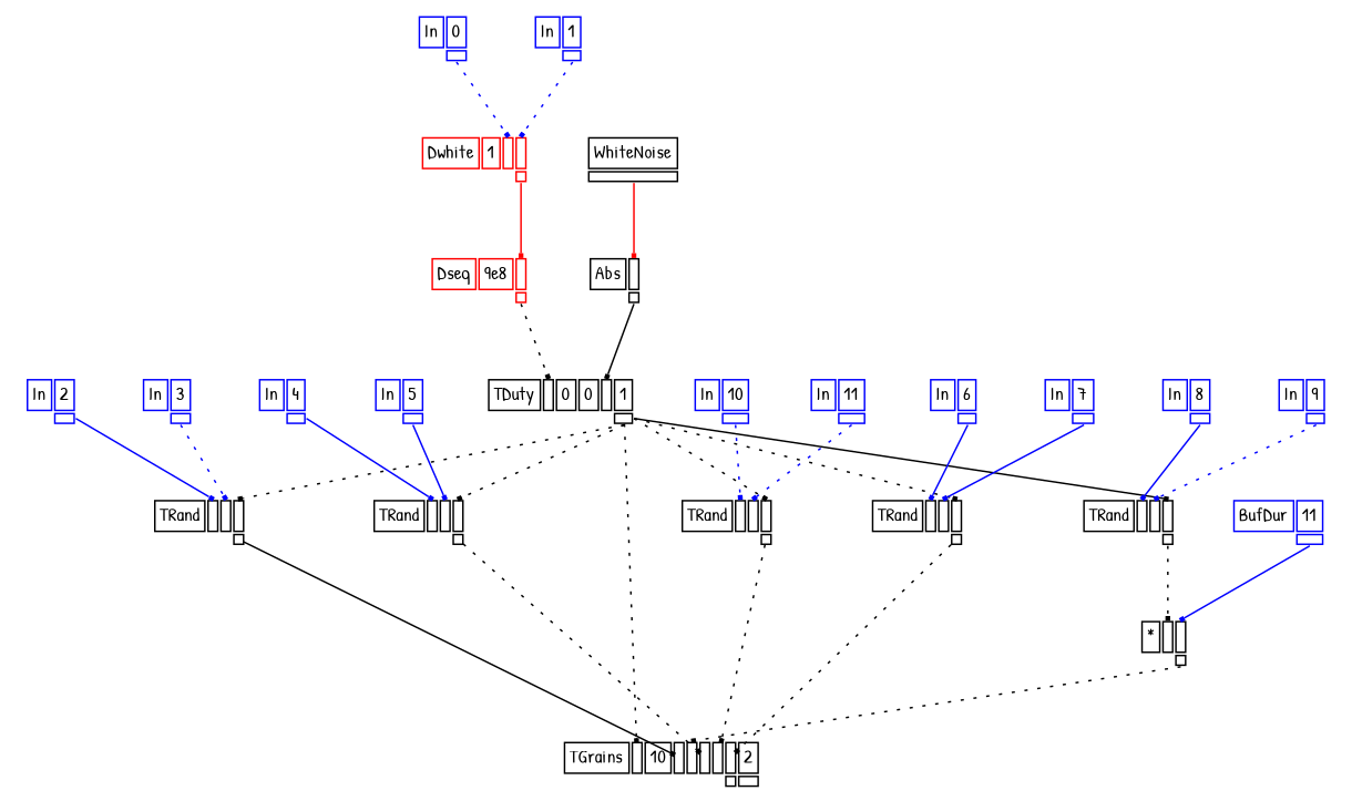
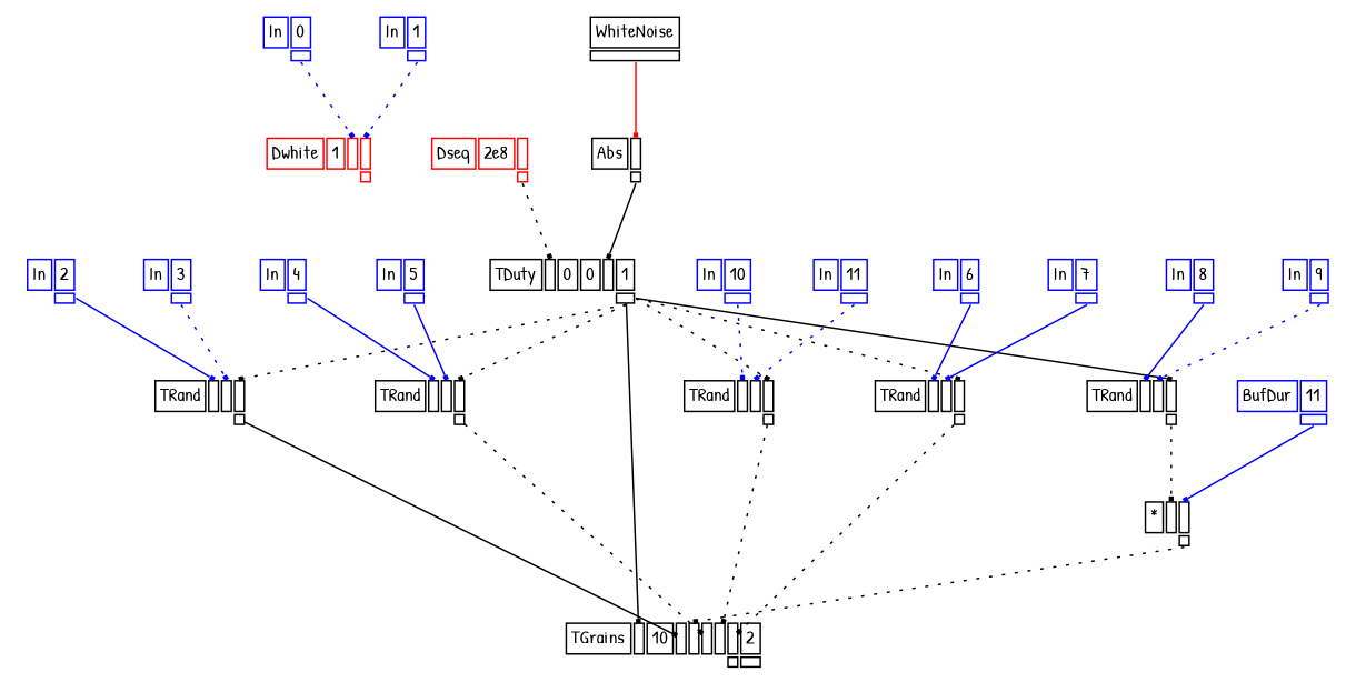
  digraph {
    fontname="Patrick Hand"
    splines=false
    node [color=blue fontname="Patrick Hand" fontsize=12 shape=plaintext]
    edge [arrowhead=box arrowsize=0.25 color=black fontname="Patrick Hand" headport=i_0 style=dotted tailport=o_0]
    n1 [label=<<TABLE BORDER="0" CELLBORDER="1"><TR><TD>In</TD><TD>0</TD></TR><TR><TD BORDER="0"></TD><TD PORT="o_0"></TD></TR></TABLE>>]
    n2 [color=red label=<<TABLE BORDER="0" CELLBORDER="1"><TR><TD>Dwhite</TD><TD>1</TD><TD PORT="i_1"></TD><TD PORT="i_2"></TD></TR><TR><TD BORDER="0"></TD><TD BORDER="0"></TD><TD BORDER="0"></TD><TD PORT="o_0"></TD></TR></TABLE>>]
-   n3 [color=red label=<<TABLE BORDER="0" CELLBORDER="1"><TR><TD>Dseq</TD><TD>9e8</TD><TD PORT="i_1"></TD></TR><TR><TD BORDER="0"></TD><TD BORDER="0"></TD><TD PORT="o_0"></TD></TR></TABLE>>]
+   n3 [color=red label=<<TABLE BORDER="0" CELLBORDER="1"><TR><TD>Dseq</TD><TD>2e8</TD><TD PORT="i_1"></TD></TR><TR><TD BORDER="0"></TD><TD BORDER="0"></TD><TD PORT="o_0"></TD></TR></TABLE>>]
    n4 [label=<<TABLE BORDER="0" CELLBORDER="1"><TR><TD>In</TD><TD>1</TD></TR><TR><TD BORDER="0"></TD><TD PORT="o_0"></TD></TR></TABLE>>]
    n5 [color=black label=<<TABLE BORDER="0" CELLBORDER="1"><TR><TD>TDuty</TD><TD PORT="i_0"></TD><TD>0</TD><TD>0</TD><TD PORT="i_3"></TD><TD>1</TD></TR><TR><TD BORDER="0"></TD><TD BORDER="0"></TD><TD BORDER="0"></TD><TD BORDER="0"></TD><TD BORDER="0"></TD><TD PORT="o_0"></TD></TR></TABLE>>]
    n6 [color=black label=<<TABLE BORDER="0" CELLBORDER="1"><TR><TD>TRand</TD><TD PORT="i_0"></TD><TD PORT="i_1"></TD><TD PORT="i_2"></TD></TR><TR><TD BORDER="0"></TD><TD BORDER="0"></TD><TD BORDER="0"></TD><TD PORT="o_0"></TD></TR></TABLE>>]
    n7 [color=black label=<<TABLE BORDER="0" CELLBORDER="1"><TR><TD>TRand</TD><TD PORT="i_0"></TD><TD PORT="i_1"></TD><TD PORT="i_2"></TD></TR><TR><TD BORDER="0"></TD><TD BORDER="0"></TD><TD BORDER="0"></TD><TD PORT="o_0"></TD></TR></TABLE>>]
    n8 [color=black label=<<TABLE BORDER="0" CELLBORDER="1"><TR><TD>TRand</TD><TD PORT="i_0"></TD><TD PORT="i_1"></TD><TD PORT="i_2"></TD></TR><TR><TD BORDER="0"></TD><TD BORDER="0"></TD><TD BORDER="0"></TD><TD PORT="o_0"></TD></TR></TABLE>>]
    n9 [color=black label=<<TABLE BORDER="0" CELLBORDER="1"><TR><TD>TRand</TD><TD PORT="i_0"></TD><TD PORT="i_1"></TD><TD PORT="i_2"></TD></TR><TR><TD BORDER="0"></TD><TD BORDER="0"></TD><TD BORDER="0"></TD><TD PORT="o_0"></TD></TR></TABLE>>]
    n10 [color=black label=<<TABLE BORDER="0" CELLBORDER="1"><TR><TD>TRand</TD><TD PORT="i_0"></TD><TD PORT="i_1"></TD><TD PORT="i_2"></TD></TR><TR><TD BORDER="0"></TD><TD BORDER="0"></TD><TD BORDER="0"></TD><TD PORT="o_0"></TD></TR></TABLE>>]
    n11 [color=black label=<<TABLE BORDER="0" CELLBORDER="1"><TR><TD>TGrains</TD><TD PORT="i_0"></TD><TD>10</TD><TD PORT="i_2"></TD><TD PORT="i_3"></TD><TD PORT="i_4"></TD><TD PORT="i_5"></TD><TD PORT="i_6"></TD><TD>2</TD></TR><TR><TD BORDER="0"></TD><TD BORDER="0"></TD><TD BORDER="0"></TD><TD BORDER="0"></TD><TD BORDER="0"></TD><TD BORDER="0"></TD><TD BORDER="0"></TD><TD PORT="o_0"></TD><TD PORT="o_1"></TD></TR></TABLE>>]
    n12 [color=black label=<<TABLE BORDER="0" CELLBORDER="1"><TR><TD>WhiteNoise</TD></TR><TR><TD PORT="o_0"></TD></TR></TABLE>>]
    n13 [color=black label=<<TABLE BORDER="0" CELLBORDER="1"><TR><TD>Abs</TD><TD PORT="i_0"></TD></TR><TR><TD BORDER="0"></TD><TD PORT="o_0"></TD></TR></TABLE>>]
    n14 [color=black label=<<TABLE BORDER="0" CELLBORDER="1"><TR><TD>*</TD><TD PORT="i_0"></TD><TD PORT="i_1"></TD></TR><TR><TD BORDER="0"></TD><TD BORDER="0"></TD><TD PORT="o_0"></TD></TR></TABLE>>]
    n15 [label=<<TABLE BORDER="0" CELLBORDER="1"><TR><TD>In</TD><TD>2</TD></TR><TR><TD BORDER="0"></TD><TD PORT="o_0"></TD></TR></TABLE>>]
    n16 [label=<<TABLE BORDER="0" CELLBORDER="1"><TR><TD>In</TD><TD>3</TD></TR><TR><TD BORDER="0"></TD><TD PORT="o_0"></TD></TR></TABLE>>]
    n17 [label=<<TABLE BORDER="0" CELLBORDER="1"><TR><TD>In</TD><TD>8</TD></TR><TR><TD BORDER="0"></TD><TD PORT="o_0"></TD></TR></TABLE>>]
    n18 [label=<<TABLE BORDER="0" CELLBORDER="1"><TR><TD>In</TD><TD>9</TD></TR><TR><TD BORDER="0"></TD><TD PORT="o_0"></TD></TR></TABLE>>]
    n19 [label=<<TABLE BORDER="0" CELLBORDER="1"><TR><TD>BufDur</TD><TD>11</TD></TR><TR><TD BORDER="0"></TD><TD PORT="o_0"></TD></TR></TABLE>>]
    n20 [label=<<TABLE BORDER="0" CELLBORDER="1"><TR><TD>In</TD><TD>4</TD></TR><TR><TD BORDER="0"></TD><TD PORT="o_0"></TD></TR></TABLE>>]
    n21 [label=<<TABLE BORDER="0" CELLBORDER="1"><TR><TD>In</TD><TD>5</TD></TR><TR><TD BORDER="0"></TD><TD PORT="o_0"></TD></TR></TABLE>>]
    n22 [label=<<TABLE BORDER="0" CELLBORDER="1"><TR><TD>In</TD><TD>10</TD></TR><TR><TD BORDER="0"></TD><TD PORT="o_0"></TD></TR></TABLE>>]
    n23 [label=<<TABLE BORDER="0" CELLBORDER="1"><TR><TD>In</TD><TD>11</TD></TR><TR><TD BORDER="0"></TD><TD PORT="o_0"></TD></TR></TABLE>>]
    n24 [label=<<TABLE BORDER="0" CELLBORDER="1"><TR><TD>In</TD><TD>6</TD></TR><TR><TD BORDER="0"></TD><TD PORT="o_0"></TD></TR></TABLE>>]
    n25 [label=<<TABLE BORDER="0" CELLBORDER="1"><TR><TD>In</TD><TD>7</TD></TR><TR><TD BORDER="0"></TD><TD PORT="o_0"></TD></TR></TABLE>>]
    n1 -> n2 [color=blue headport=i_1]
-   n2 -> n3 [color=red headport=i_1 style=solid]
    n3 -> n5
    n4 -> n2 [color=blue headport=i_2]
    n5 -> n6 [headport=i_2]
    n5 -> n7 [headport=i_2 style=solid]
    n5 -> n8 [headport=i_2]
    n5 -> n9 [headport=i_2]
    n5 -> n10 [headport=i_2]
-   n5 -> n11
+   n5 -> n11 [style=solid]
    n6 -> n11 [headport=i_2 style=solid]
    n7 -> n14
    n8 -> n11 [headport=i_4]
    n9 -> n11 [headport=i_5]
    n10 -> n11 [headport=i_6]
    n12 -> n13 [color=red style=solid]
    n13 -> n5 [headport=i_3 style=solid]
    n14 -> n11 [headport=i_3]
    n15 -> n6 [color=blue style=solid]
    n16 -> n6 [color=blue headport=i_1]
    n17 -> n7 [color=blue style=solid]
    n18 -> n7 [color=blue headport=i_1]
    n19 -> n14 [color=blue headport=i_1 style=solid]
    n20 -> n8 [color=blue style=solid]
    n21 -> n8 [color=blue headport=i_1 style=solid]
    n22 -> n9 [color=blue]
    n23 -> n9 [color=blue headport=i_1]
    n24 -> n10 [color=blue style=solid]
    n25 -> n10 [color=blue headport=i_1 style=solid]
  }
